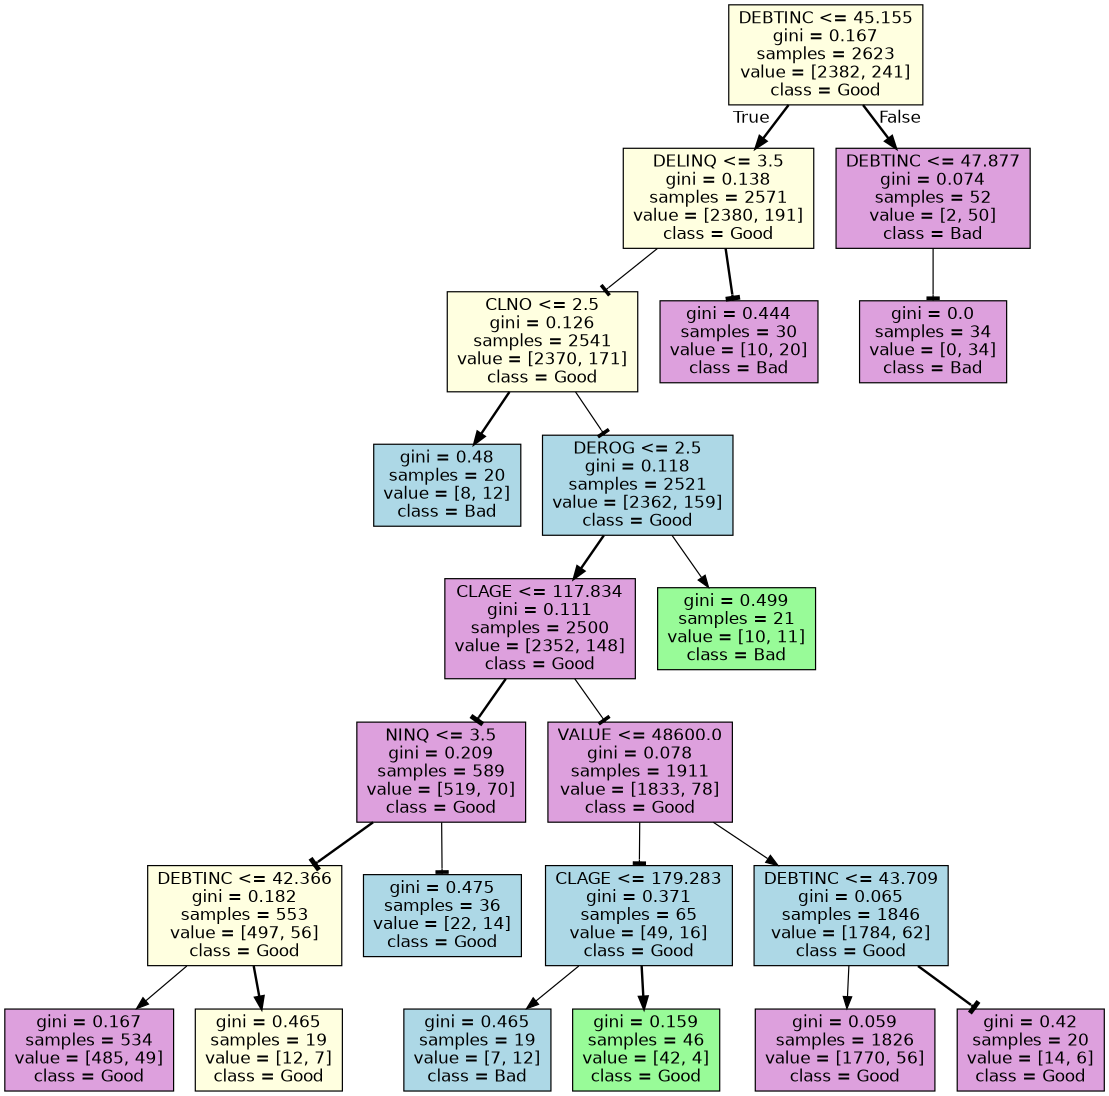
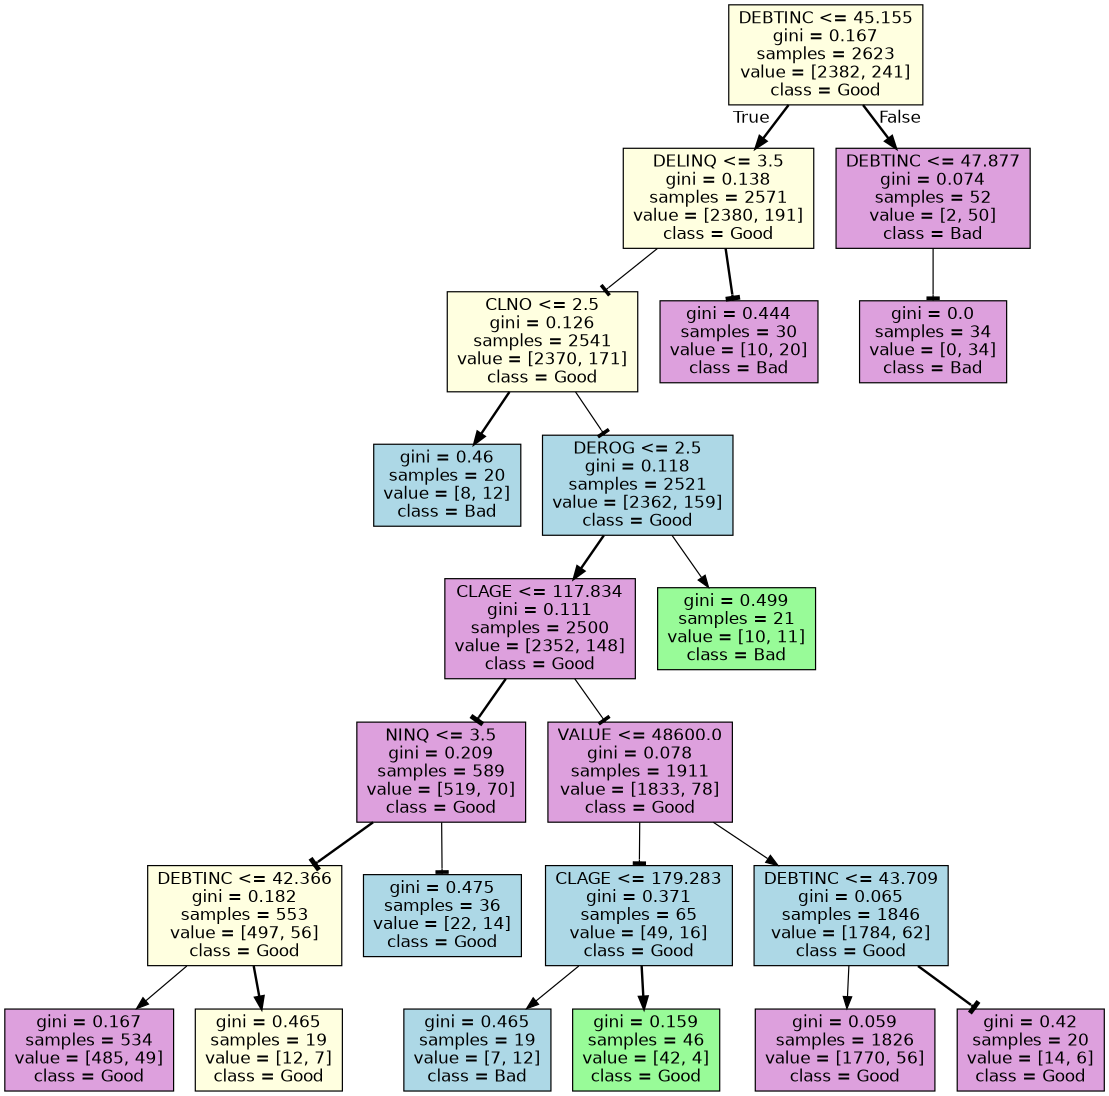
  digraph {
    node [color=black fillcolor=plum fontname=helvetica shape=box style=filled]
    edge [arrowhead=normal fontname=helvetica style=solid]
    n1 [fillcolor=lightyellow label="DEBTINC <= 45.155\ngini = 0.167\nsamples = 2623\nvalue = [2382, 241]\nclass = Good"]
    n2 [fillcolor=lightyellow label="DELINQ <= 3.5\ngini = 0.138\nsamples = 2571\nvalue = [2380, 191]\nclass = Good"]
    n3 [label="DEBTINC <= 47.877\ngini = 0.074\nsamples = 52\nvalue = [2, 50]\nclass = Bad"]
    n4 [fillcolor=lightyellow label="CLNO <= 2.5\ngini = 0.126\nsamples = 2541\nvalue = [2370, 171]\nclass = Good"]
    n5 [label="gini = 0.444\nsamples = 30\nvalue = [10, 20]\nclass = Bad"]
    n6 [label="gini = 0.0\nsamples = 34\nvalue = [0, 34]\nclass = Bad"]
-   n7 [fillcolor=lightblue label="gini = 0.48\nsamples = 20\nvalue = [8, 12]\nclass = Bad"]
+   n7 [fillcolor=lightblue label="gini = 0.46\nsamples = 20\nvalue = [8, 12]\nclass = Bad"]
    n8 [fillcolor=lightblue label="DEROG <= 2.5\ngini = 0.118\nsamples = 2521\nvalue = [2362, 159]\nclass = Good"]
    n9 [label="CLAGE <= 117.834\ngini = 0.111\nsamples = 2500\nvalue = [2352, 148]\nclass = Good"]
    n10 [fillcolor=palegreen label="gini = 0.499\nsamples = 21\nvalue = [10, 11]\nclass = Bad"]
    n11 [label="NINQ <= 3.5\ngini = 0.209\nsamples = 589\nvalue = [519, 70]\nclass = Good"]
    n12 [label="VALUE <= 48600.0\ngini = 0.078\nsamples = 1911\nvalue = [1833, 78]\nclass = Good"]
    n13 [fillcolor=lightyellow label="DEBTINC <= 42.366\ngini = 0.182\nsamples = 553\nvalue = [497, 56]\nclass = Good"]
    n14 [fillcolor=lightblue label="gini = 0.475\nsamples = 36\nvalue = [22, 14]\nclass = Good"]
    n15 [fillcolor=lightblue label="CLAGE <= 179.283\ngini = 0.371\nsamples = 65\nvalue = [49, 16]\nclass = Good"]
    n16 [fillcolor=lightblue label="DEBTINC <= 43.709\ngini = 0.065\nsamples = 1846\nvalue = [1784, 62]\nclass = Good"]
    n17 [label="gini = 0.167\nsamples = 534\nvalue = [485, 49]\nclass = Good"]
    n18 [fillcolor=lightyellow label="gini = 0.465\nsamples = 19\nvalue = [12, 7]\nclass = Good"]
    n19 [fillcolor=lightblue label="gini = 0.465\nsamples = 19\nvalue = [7, 12]\nclass = Bad"]
    n20 [fillcolor=palegreen label="gini = 0.159\nsamples = 46\nvalue = [42, 4]\nclass = Good"]
    n21 [label="gini = 0.059\nsamples = 1826\nvalue = [1770, 56]\nclass = Good"]
    n22 [label="gini = 0.42\nsamples = 20\nvalue = [14, 6]\nclass = Good"]
    n1 -> n2 [headlabel=True labelangle=45 labeldistance=2.5 style=bold]
    n1 -> n3 [headlabel=False labelangle=-45 labeldistance=2.5 style=bold]
    n2 -> n4 [arrowhead=tee]
    n2 -> n5 [arrowhead=tee style=bold]
    n3 -> n6 [arrowhead=tee]
    n4 -> n7 [style=bold]
    n4 -> n8 [arrowhead=tee]
    n8 -> n9 [style=bold]
    n8 -> n10
    n9 -> n11 [arrowhead=tee style=bold]
    n9 -> n12 [arrowhead=tee]
    n11 -> n13 [arrowhead=tee style=bold]
    n11 -> n14 [arrowhead=tee]
    n12 -> n15 [arrowhead=tee]
    n12 -> n16
    n13 -> n17
    n13 -> n18 [style=bold]
    n15 -> n19
    n15 -> n20 [style=bold]
    n16 -> n21
    n16 -> n22 [arrowhead=tee style=bold]
  }
